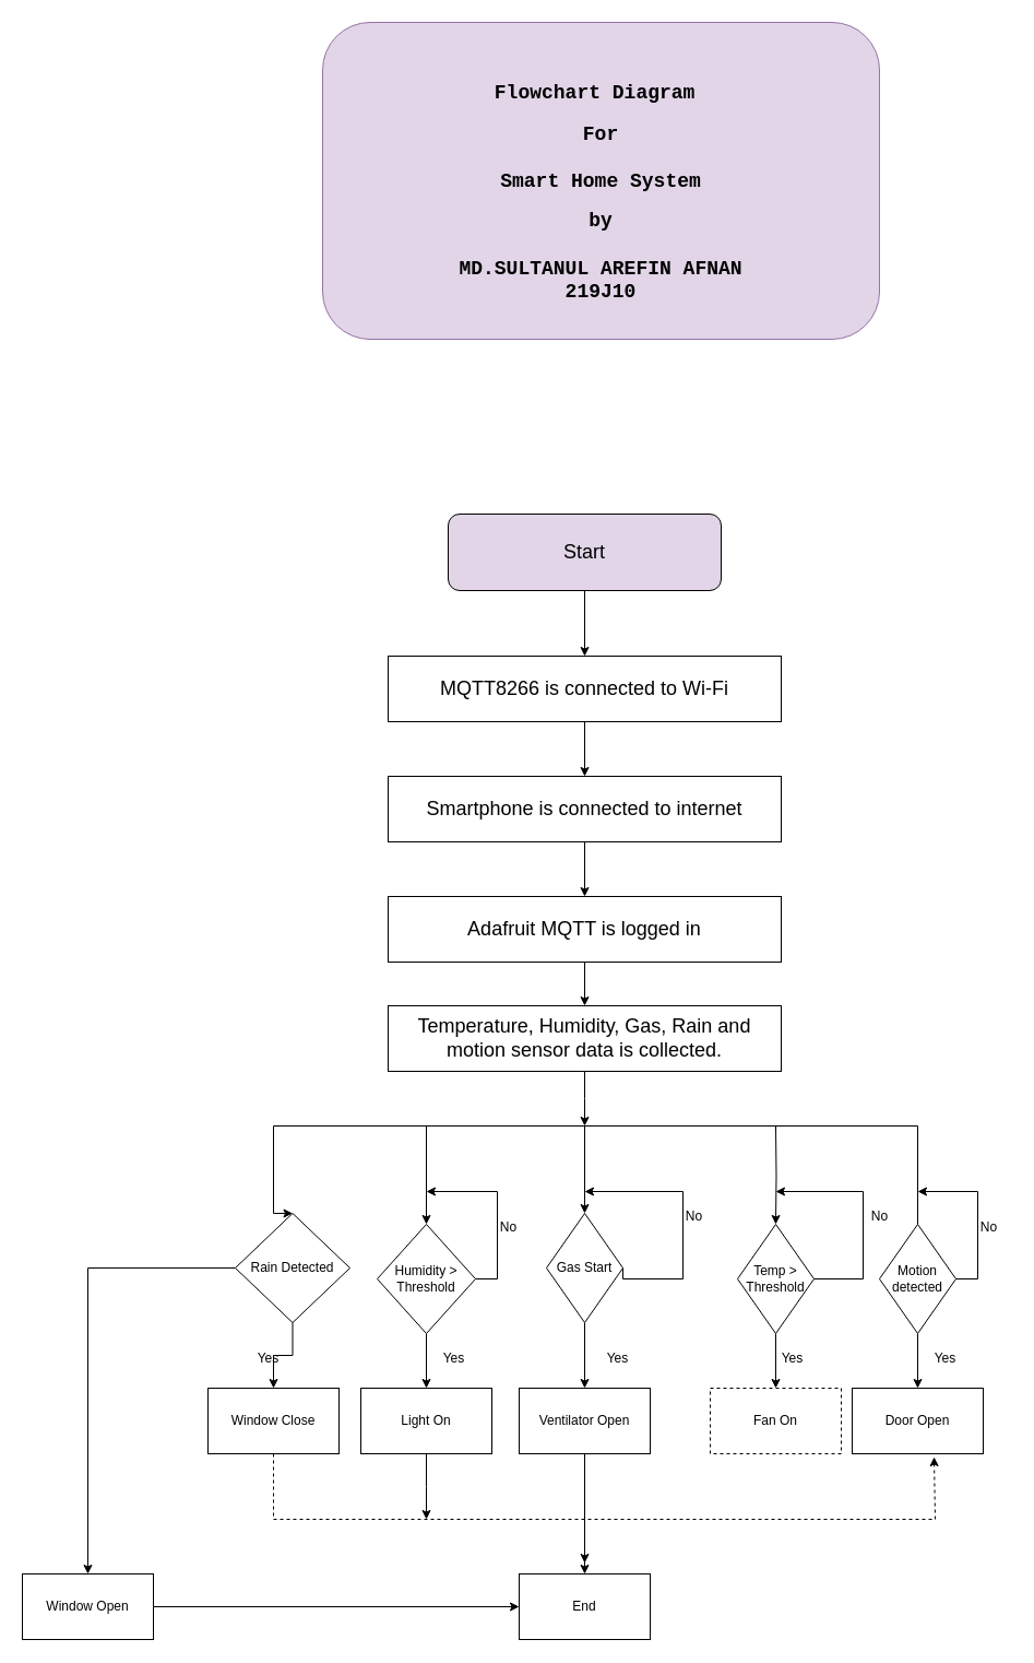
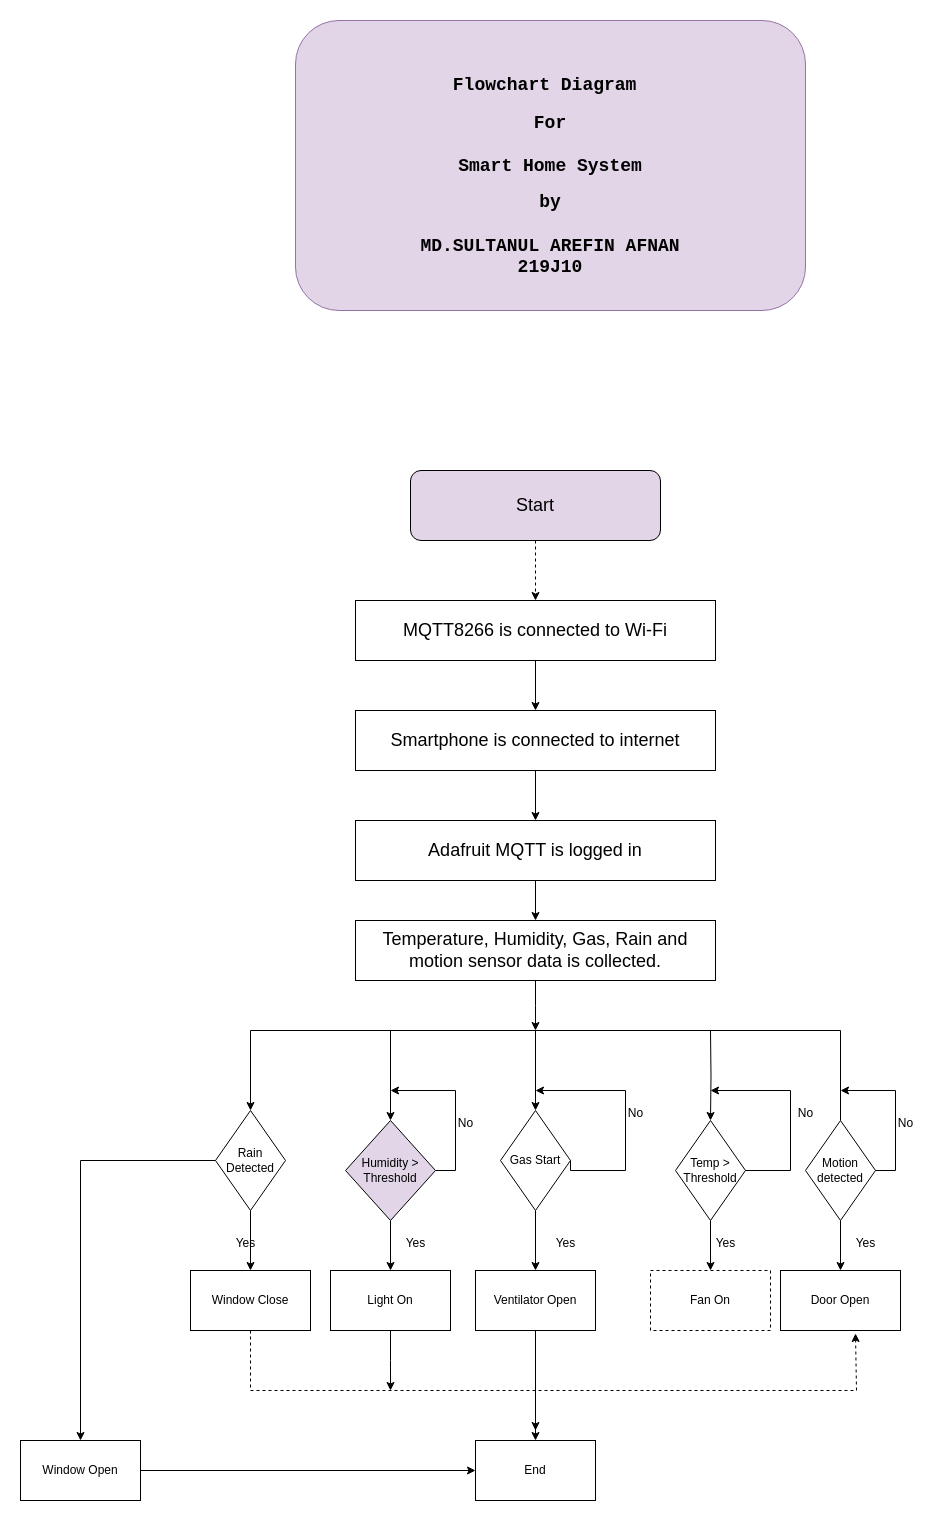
  <mxCell id="0" />
  <mxCell id="1" parent="0" />
  <mxCell id="2" style="edgeStyle=orthogonalEdgeStyle;rounded=0;orthogonalLoop=1;jettySize=auto;html=1;exitX=0.5;exitY=0;exitDx=0;exitDy=0;entryX=0.5;entryY=0;entryDx=0;entryDy=0;" edge="1" parent="1" target="23"><mxGeometry relative="1" as="geometry"><mxPoint x="385" y="1030" as="sourcePoint" /><Array as="points"><mxPoint x="390" y="1030" /></Array></mxGeometry></mxCell>
  <mxCell id="3" value="&lt;h1&gt;&lt;b style=&quot;background-color: initial; font-size: 12px;&quot;&gt;&lt;font face=&quot;Courier New&quot; style=&quot;font-size: 18px;&quot;&gt;Flowchart Diagram&amp;nbsp;&lt;/font&gt;&lt;/b&gt;&lt;/h1&gt;&lt;div&gt;&lt;font face=&quot;Courier New&quot;&gt;&lt;span style=&quot;font-size: 18px;&quot;&gt;&lt;b&gt;For&lt;/b&gt;&lt;/span&gt;&lt;/font&gt;&lt;/div&gt;&lt;div&gt;&lt;font face=&quot;Courier New&quot;&gt;&lt;span style=&quot;font-size: 18px;&quot;&gt;&lt;b&gt;&lt;br&gt;&lt;/b&gt;&lt;/span&gt;&lt;/font&gt;&lt;/div&gt;&lt;div&gt;&lt;font face=&quot;Courier New&quot;&gt;&lt;span style=&quot;font-size: 18px;&quot;&gt;&lt;b&gt;Smart Home System&lt;/b&gt;&lt;/span&gt;&lt;/font&gt;&lt;/div&gt;&lt;div&gt;&lt;br&gt;&lt;/div&gt;&lt;div&gt;&lt;font face=&quot;Courier New&quot;&gt;&lt;span style=&quot;font-size: 18px;&quot;&gt;&lt;b&gt;by&lt;/b&gt;&lt;/span&gt;&lt;/font&gt;&lt;/div&gt;&lt;div&gt;&lt;font face=&quot;Courier New&quot;&gt;&lt;span style=&quot;font-size: 18px;&quot;&gt;&lt;b&gt;&lt;br&gt;&lt;/b&gt;&lt;/span&gt;&lt;/font&gt;&lt;/div&gt;&lt;div&gt;&lt;font face=&quot;Courier New&quot;&gt;&lt;span style=&quot;font-size: 18px;&quot;&gt;&lt;b&gt;MD.SULTANUL AREFIN AFNAN&lt;/b&gt;&lt;/span&gt;&lt;/font&gt;&lt;/div&gt;&lt;div&gt;&lt;font face=&quot;Courier New&quot;&gt;&lt;span style=&quot;font-size: 18px;&quot;&gt;&lt;b&gt;219J10&lt;/b&gt;&lt;/span&gt;&lt;/font&gt;&lt;/div&gt;" style="rounded=1;whiteSpace=wrap;html=1;fillColor=#e1d5e7;strokeColor=#9673a6;" vertex="1" parent="1"><mxGeometry x="295" y="20" width="510" height="290" as="geometry" /></mxCell>
  <mxCell id="4" value="&lt;font style=&quot;font-size: 18px;&quot;&gt;Start&lt;/font&gt;" style="rounded=1;whiteSpace=wrap;html=1;fillColor=#e1d5e7;" vertex="1" parent="1"><mxGeometry x="410" y="470" width="250" height="70" as="geometry" /></mxCell>
- <mxCell id="5" value="" style="edgeStyle=orthogonalEdgeStyle;rounded=0;orthogonalLoop=1;jettySize=auto;html=1;" edge="1" parent="1" source="4" target="7"><mxGeometry relative="1" as="geometry"><mxPoint x="505" y="530" as="sourcePoint" /><Array as="points" /></mxGeometry></mxCell>
+ <mxCell id="5" value="" style="edgeStyle=orthogonalEdgeStyle;rounded=0;orthogonalLoop=1;jettySize=auto;html=1;dashed=1;" edge="1" parent="1" source="4" target="7"><mxGeometry relative="1" as="geometry"><mxPoint x="505" y="530" as="sourcePoint" /><Array as="points" /></mxGeometry></mxCell>
  <mxCell id="6" value="" style="edgeStyle=orthogonalEdgeStyle;rounded=0;orthogonalLoop=1;jettySize=auto;html=1;" edge="1" parent="1" source="7" target="9"><mxGeometry relative="1" as="geometry" /></mxCell>
  <mxCell id="7" value="&lt;font style=&quot;font-size: 18px;&quot;&gt;MQTT8266 is connected to Wi-Fi&lt;/font&gt;" style="rounded=0;whiteSpace=wrap;html=1;" vertex="1" parent="1"><mxGeometry x="355" y="600" width="360" height="60" as="geometry" /></mxCell>
  <mxCell id="8" value="" style="edgeStyle=orthogonalEdgeStyle;rounded=0;orthogonalLoop=1;jettySize=auto;html=1;" edge="1" parent="1" source="9" target="11"><mxGeometry relative="1" as="geometry" /></mxCell>
  <mxCell id="9" value="&lt;font style=&quot;font-size: 18px;&quot;&gt;Smartphone is connected to internet&lt;/font&gt;" style="rounded=0;whiteSpace=wrap;html=1;" vertex="1" parent="1"><mxGeometry x="355" y="710" width="360" height="60" as="geometry" /></mxCell>
  <mxCell id="10" value="" style="edgeStyle=orthogonalEdgeStyle;rounded=0;orthogonalLoop=1;jettySize=auto;html=1;" edge="1" parent="1" source="11" target="14"><mxGeometry relative="1" as="geometry" /></mxCell>
  <mxCell id="11" value="&lt;font style=&quot;font-size: 18px;&quot;&gt;Adafruit MQTT is logged in&lt;/font&gt;" style="rounded=0;whiteSpace=wrap;html=1;" vertex="1" parent="1"><mxGeometry x="355" y="820" width="360" height="60" as="geometry" /></mxCell>
  <mxCell id="12" value="" style="edgeStyle=orthogonalEdgeStyle;rounded=0;orthogonalLoop=1;jettySize=auto;html=1;entryX=0.5;entryY=0;entryDx=0;entryDy=0;movable=1;resizable=1;rotatable=1;deletable=1;editable=1;locked=0;connectable=1;exitX=0.5;exitY=0;exitDx=0;exitDy=0;" edge="1" parent="1" source="29" target="26"><mxGeometry relative="1" as="geometry"><mxPoint x="830" y="1060" as="sourcePoint" /><mxPoint x="210" y="1060" as="targetPoint" /><Array as="points"><mxPoint x="840" y="1030" /><mxPoint x="250" y="1030" /></Array></mxGeometry></mxCell>
  <mxCell id="13" style="edgeStyle=orthogonalEdgeStyle;rounded=0;orthogonalLoop=1;jettySize=auto;html=1;exitX=0.5;exitY=1;exitDx=0;exitDy=0;" edge="1" parent="1" source="14"><mxGeometry relative="1" as="geometry"><mxPoint x="535" y="1030" as="targetPoint" /></mxGeometry></mxCell>
  <mxCell id="14" value="&lt;font style=&quot;font-size: 18px;&quot;&gt;Temperature, Humidity, Gas, Rain and motion sensor data is collected.&lt;/font&gt;" style="rounded=0;whiteSpace=wrap;html=1;" vertex="1" parent="1"><mxGeometry x="355" y="920" width="360" height="60" as="geometry" /></mxCell>
  <mxCell id="15" value="" style="edgeStyle=orthogonalEdgeStyle;rounded=0;orthogonalLoop=1;jettySize=auto;html=1;" edge="1" parent="1" source="17" target="40"><mxGeometry relative="1" as="geometry" /></mxCell>
  <mxCell id="16" style="edgeStyle=orthogonalEdgeStyle;rounded=0;orthogonalLoop=1;jettySize=auto;html=1;exitX=0.5;exitY=0;exitDx=0;exitDy=0;entryX=0.5;entryY=0;entryDx=0;entryDy=0;" edge="1" parent="1" target="17"><mxGeometry relative="1" as="geometry"><mxPoint x="550" y="1030" as="sourcePoint" /><Array as="points"><mxPoint x="535" y="1030" /></Array></mxGeometry></mxCell>
  <mxCell id="17" value="Gas Start" style="rhombus;whiteSpace=wrap;html=1;rounded=0;" vertex="1" parent="1"><mxGeometry x="500" y="1110" width="70" height="100" as="geometry" /></mxCell>
  <mxCell id="18" value="" style="edgeStyle=orthogonalEdgeStyle;rounded=0;orthogonalLoop=1;jettySize=auto;html=1;" edge="1" parent="1" source="20" target="41"><mxGeometry relative="1" as="geometry" /></mxCell>
  <mxCell id="19" style="edgeStyle=orthogonalEdgeStyle;rounded=0;orthogonalLoop=1;jettySize=auto;html=1;exitX=0.5;exitY=0;exitDx=0;exitDy=0;entryX=0.5;entryY=0;entryDx=0;entryDy=0;" edge="1" parent="1" target="20"><mxGeometry relative="1" as="geometry"><mxPoint x="710" y="1030" as="sourcePoint" /></mxGeometry></mxCell>
  <mxCell id="20" value="Temp &amp;gt; Threshold" style="rhombus;whiteSpace=wrap;html=1;rounded=0;" vertex="1" parent="1"><mxGeometry x="675" y="1120" width="70" height="100" as="geometry" /></mxCell>
  <mxCell id="21" value="" style="edgeStyle=orthogonalEdgeStyle;rounded=0;orthogonalLoop=1;jettySize=auto;html=1;" edge="1" parent="1" source="23" target="37"><mxGeometry relative="1" as="geometry" /></mxCell>
  <mxCell id="22" style="edgeStyle=orthogonalEdgeStyle;rounded=0;orthogonalLoop=1;jettySize=auto;html=1;exitX=1;exitY=0.5;exitDx=0;exitDy=0;" edge="1" parent="1" source="23"><mxGeometry relative="1" as="geometry"><mxPoint x="390" y="1090" as="targetPoint" /><Array as="points"><mxPoint x="455" y="1170" /><mxPoint x="455" y="1090" /></Array></mxGeometry></mxCell>
- <mxCell id="23" value="Humidity &amp;gt; Threshold" style="rhombus;whiteSpace=wrap;html=1;rounded=0;" vertex="1" parent="1"><mxGeometry x="345" y="1120" width="90" height="100" as="geometry" /></mxCell>
+ <mxCell id="23" value="Humidity &amp;gt; Threshold" style="rhombus;whiteSpace=wrap;html=1;rounded=0;fillColor=#e1d5e7;" vertex="1" parent="1"><mxGeometry x="345" y="1120" width="90" height="100" as="geometry" /></mxCell>
  <mxCell id="24" value="" style="edgeStyle=orthogonalEdgeStyle;rounded=0;orthogonalLoop=1;jettySize=auto;html=1;" edge="1" parent="1" source="26" target="31"><mxGeometry relative="1" as="geometry" /></mxCell>
  <mxCell id="25" value="" style="edgeStyle=orthogonalEdgeStyle;rounded=0;orthogonalLoop=1;jettySize=auto;html=1;" edge="1" parent="1" source="26" target="34"><mxGeometry relative="1" as="geometry" /></mxCell>
- <mxCell id="26" value="Rain Detected" style="rhombus;whiteSpace=wrap;html=1;rounded=0;" vertex="1" parent="1"><mxGeometry x="215" y="1110" width="105" height="100" as="geometry" /></mxCell>
+ <mxCell id="26" value="Rain Detected" style="rhombus;whiteSpace=wrap;html=1;rounded=0;" vertex="1" parent="1"><mxGeometry x="215" y="1110" width="70" height="100" as="geometry" /></mxCell>
  <mxCell id="27" value="" style="edgeStyle=orthogonalEdgeStyle;rounded=0;orthogonalLoop=1;jettySize=auto;html=1;" edge="1" parent="1" source="29" target="42"><mxGeometry relative="1" as="geometry" /></mxCell>
  <mxCell id="28" style="edgeStyle=orthogonalEdgeStyle;rounded=0;orthogonalLoop=1;jettySize=auto;html=1;exitX=0.5;exitY=0;exitDx=0;exitDy=0;entryX=0.5;entryY=0;entryDx=0;entryDy=0;" edge="1" parent="1" source="29" target="29"><mxGeometry relative="1" as="geometry"><mxPoint x="835" y="1040" as="targetPoint" /><Array as="points"><mxPoint x="840" y="1120" /><mxPoint x="840" y="1120" /></Array></mxGeometry></mxCell>
  <mxCell id="29" value="Motion detected" style="rhombus;whiteSpace=wrap;html=1;rounded=0;" vertex="1" parent="1"><mxGeometry x="805" y="1120" width="70" height="100" as="geometry" /></mxCell>
  <mxCell id="30" value="" style="edgeStyle=orthogonalEdgeStyle;rounded=0;orthogonalLoop=1;jettySize=auto;html=1;" edge="1" parent="1" source="31" target="32"><mxGeometry relative="1" as="geometry" /></mxCell>
  <mxCell id="31" value="Window Open" style="whiteSpace=wrap;html=1;rounded=0;" vertex="1" parent="1"><mxGeometry x="20" y="1440" width="120" height="60" as="geometry" /></mxCell>
  <mxCell id="32" value="End" style="whiteSpace=wrap;html=1;rounded=0;" vertex="1" parent="1"><mxGeometry x="475" y="1440" width="120" height="60" as="geometry" /></mxCell>
  <mxCell id="33" style="edgeStyle=orthogonalEdgeStyle;rounded=0;orthogonalLoop=1;jettySize=auto;html=1;exitX=0.5;exitY=1;exitDx=0;exitDy=0;entryX=0.625;entryY=1.05;entryDx=0;entryDy=0;entryPerimeter=0;dashed=1;" edge="1" parent="1" source="34" target="42"><mxGeometry relative="1" as="geometry"><mxPoint x="855" y="1450" as="targetPoint" /><Array as="points"><mxPoint x="250" y="1390" /><mxPoint x="856" y="1390" /></Array></mxGeometry></mxCell>
  <mxCell id="34" value="Window Close" style="whiteSpace=wrap;html=1;rounded=0;" vertex="1" parent="1"><mxGeometry x="190" y="1270" width="120" height="60" as="geometry" /></mxCell>
  <mxCell id="35" value="Yes" style="text;html=1;align=center;verticalAlign=middle;resizable=0;points=[];autosize=1;strokeColor=none;fillColor=none;" vertex="1" parent="1"><mxGeometry x="225" y="1228" width="40" height="30" as="geometry" /></mxCell>
  <mxCell id="36" style="edgeStyle=orthogonalEdgeStyle;rounded=0;orthogonalLoop=1;jettySize=auto;html=1;exitX=0.5;exitY=1;exitDx=0;exitDy=0;" edge="1" parent="1" source="37"><mxGeometry relative="1" as="geometry"><mxPoint x="390" y="1390" as="targetPoint" /></mxGeometry></mxCell>
  <mxCell id="37" value="Light On" style="whiteSpace=wrap;html=1;rounded=0;" vertex="1" parent="1"><mxGeometry x="330" y="1270" width="120" height="60" as="geometry" /></mxCell>
  <mxCell id="38" style="edgeStyle=orthogonalEdgeStyle;rounded=0;orthogonalLoop=1;jettySize=auto;html=1;exitX=0.5;exitY=1;exitDx=0;exitDy=0;" edge="1" parent="1" source="40" target="32"><mxGeometry relative="1" as="geometry" /></mxCell>
  <mxCell id="39" style="edgeStyle=orthogonalEdgeStyle;rounded=0;orthogonalLoop=1;jettySize=auto;html=1;exitX=0.5;exitY=1;exitDx=0;exitDy=0;" edge="1" parent="1" source="40"><mxGeometry relative="1" as="geometry"><mxPoint x="535" y="1430" as="targetPoint" /></mxGeometry></mxCell>
  <mxCell id="40" value="Ventilator Open" style="whiteSpace=wrap;html=1;rounded=0;" vertex="1" parent="1"><mxGeometry x="475" y="1270" width="120" height="60" as="geometry" /></mxCell>
  <mxCell id="41" value="Fan On" style="whiteSpace=wrap;html=1;rounded=0;dashed=1;" vertex="1" parent="1"><mxGeometry x="650" y="1270" width="120" height="60" as="geometry" /></mxCell>
  <mxCell id="42" value="Door Open" style="whiteSpace=wrap;html=1;rounded=0;" vertex="1" parent="1"><mxGeometry x="780" y="1270" width="120" height="60" as="geometry" /></mxCell>
  <mxCell id="43" value="Yes" style="text;html=1;align=center;verticalAlign=middle;resizable=0;points=[];autosize=1;strokeColor=none;fillColor=none;" vertex="1" parent="1"><mxGeometry x="395" y="1228" width="40" height="30" as="geometry" /></mxCell>
  <mxCell id="44" value="Yes" style="text;html=1;align=center;verticalAlign=middle;resizable=0;points=[];autosize=1;strokeColor=none;fillColor=none;" vertex="1" parent="1"><mxGeometry x="545" y="1228" width="40" height="30" as="geometry" /></mxCell>
  <mxCell id="45" value="Yes" style="text;html=1;align=center;verticalAlign=middle;resizable=0;points=[];autosize=1;strokeColor=none;fillColor=none;" vertex="1" parent="1"><mxGeometry x="705" y="1228" width="40" height="30" as="geometry" /></mxCell>
  <mxCell id="46" value="Yes" style="text;html=1;align=center;verticalAlign=middle;resizable=0;points=[];autosize=1;strokeColor=none;fillColor=none;" vertex="1" parent="1"><mxGeometry x="845" y="1228" width="40" height="30" as="geometry" /></mxCell>
  <mxCell id="47" value="No" style="text;html=1;align=center;verticalAlign=middle;resizable=0;points=[];autosize=1;strokeColor=none;fillColor=none;" vertex="1" parent="1"><mxGeometry x="445" y="1108" width="40" height="30" as="geometry" /></mxCell>
  <mxCell id="48" style="edgeStyle=orthogonalEdgeStyle;rounded=0;orthogonalLoop=1;jettySize=auto;html=1;exitX=1;exitY=0.5;exitDx=0;exitDy=0;" edge="1" parent="1" source="17"><mxGeometry relative="1" as="geometry"><mxPoint x="535" y="1090" as="targetPoint" /><mxPoint x="595" y="1170" as="sourcePoint" /><Array as="points"><mxPoint x="625" y="1170" /><mxPoint x="625" y="1090" /></Array></mxGeometry></mxCell>
  <mxCell id="49" value="No" style="text;html=1;align=center;verticalAlign=middle;resizable=0;points=[];autosize=1;strokeColor=none;fillColor=none;" vertex="1" parent="1"><mxGeometry x="615" y="1098" width="40" height="30" as="geometry" /></mxCell>
  <mxCell id="50" style="edgeStyle=orthogonalEdgeStyle;rounded=0;orthogonalLoop=1;jettySize=auto;html=1;exitX=1;exitY=0.5;exitDx=0;exitDy=0;" edge="1" parent="1" source="20"><mxGeometry relative="1" as="geometry"><mxPoint x="710" y="1090" as="targetPoint" /><mxPoint x="750" y="1170" as="sourcePoint" /><Array as="points"><mxPoint x="790" y="1170" /><mxPoint x="790" y="1090" /></Array></mxGeometry></mxCell>
  <mxCell id="51" style="edgeStyle=orthogonalEdgeStyle;rounded=0;orthogonalLoop=1;jettySize=auto;html=1;exitX=1;exitY=0.5;exitDx=0;exitDy=0;" edge="1" parent="1" source="29"><mxGeometry relative="1" as="geometry"><mxPoint x="840" y="1090" as="targetPoint" /><mxPoint x="880" y="1170" as="sourcePoint" /><Array as="points"><mxPoint x="895" y="1170" /><mxPoint x="895" y="1090" /></Array></mxGeometry></mxCell>
  <mxCell id="52" value="No" style="text;html=1;align=center;verticalAlign=middle;resizable=0;points=[];autosize=1;strokeColor=none;fillColor=none;" vertex="1" parent="1"><mxGeometry x="885" y="1108" width="40" height="30" as="geometry" /></mxCell>
  <mxCell id="53" value="No" style="text;html=1;align=center;verticalAlign=middle;resizable=0;points=[];autosize=1;strokeColor=none;fillColor=none;" vertex="1" parent="1"><mxGeometry x="785" y="1098" width="40" height="30" as="geometry" /></mxCell>
